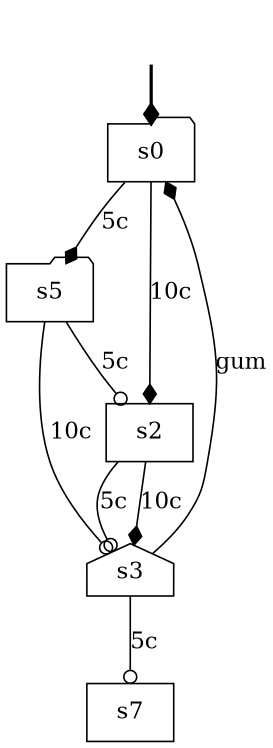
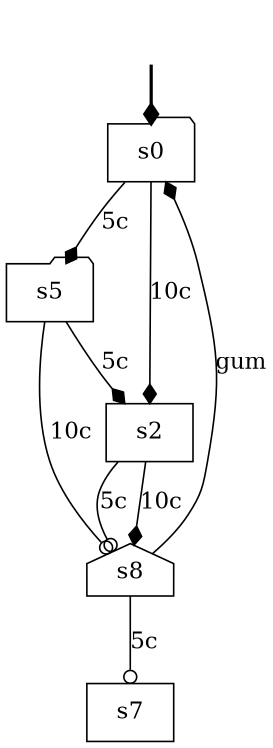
  digraph {
    fontname="DejaVu Serif"
    node [fontname="DejaVu Serif" shape=folder]
    edge [arrowhead=diamond fontname="DejaVu Serif"]
    fake [style=invisible shape=""]
    s0 [root=true]
    n3 [label=s5]
    s2 [shape=box]
-   s3 [shape=house]
+   s3 [shape=house label=s8]
    n6 [label=s7 shape=box]
    fake -> s0 [style=bold]
    s0 -> n3 [label="5c"]
    s0 -> s2 [label="10c"]
-   n3 -> s2 [arrowhead=odot label="5c"]
+   n3 -> s2 [label="5c"]
    n3 -> s3 [arrowhead=odot label="10c"]
    s2 -> s3 [arrowhead=odot label="5c"]
    s2 -> s3 [label="10c"]
    s3 -> s0 [label=gum]
    s3 -> n6 [arrowhead=odot label="5c"]
  }
